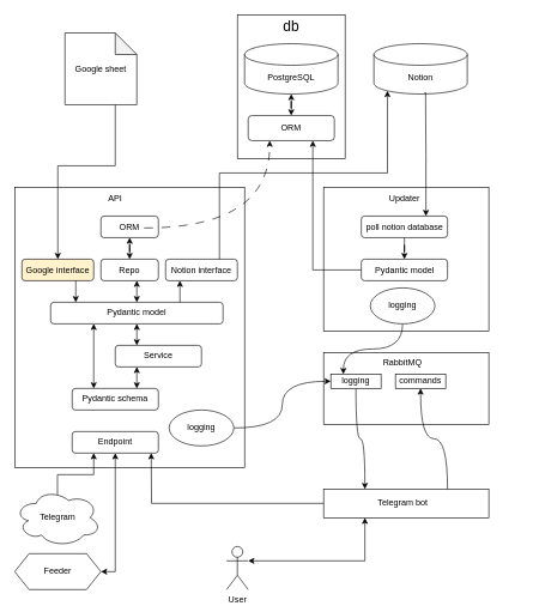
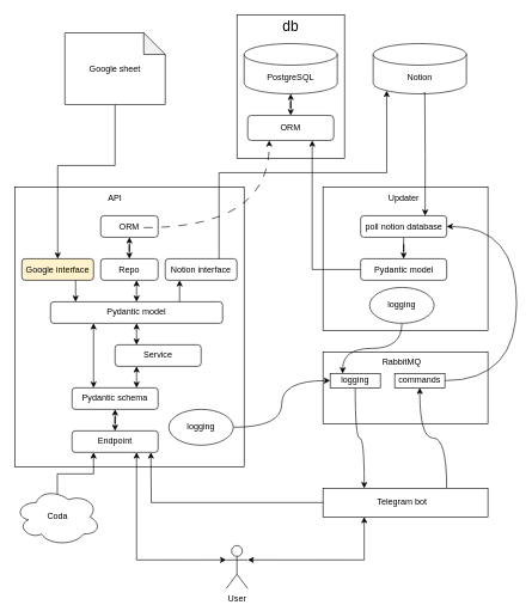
  <mxCell id="0" />
  <mxCell id="1" parent="0" />
  <mxCell id="2" value="" style="rounded=0;whiteSpace=wrap;html=1;fillColor=none;" vertex="1" parent="1"><mxGeometry x="330" y="20" width="150" height="200" as="geometry" /></mxCell>
  <mxCell id="3" value="PostgreSQL" style="shape=cylinder3;whiteSpace=wrap;html=1;boundedLbl=1;backgroundOutline=1;size=15;" vertex="1" parent="1"><mxGeometry x="340" y="60" width="130" height="70" as="geometry" /></mxCell>
  <mxCell id="4" value="&lt;font style=&quot;font-size: 20px;&quot;&gt;db&lt;/font&gt;" style="text;strokeColor=none;align=center;fillColor=none;html=1;verticalAlign=middle;whiteSpace=wrap;rounded=0;" vertex="1" parent="1"><mxGeometry x="375" y="20" width="60" height="30" as="geometry" /></mxCell>
  <mxCell id="5" value="ORM" style="rounded=1;whiteSpace=wrap;html=1;" vertex="1" parent="1"><mxGeometry x="345" y="160" width="120" height="35" as="geometry" /></mxCell>
  <mxCell id="6" style="rounded=0;orthogonalLoop=1;jettySize=auto;html=1;entryX=0.5;entryY=1;entryDx=0;entryDy=0;entryPerimeter=0;edgeStyle=orthogonalEdgeStyle;startArrow=classic;startFill=1;" edge="1" parent="1" source="5" target="3"><mxGeometry relative="1" as="geometry" /></mxCell>
  <mxCell id="7" value="" style="rounded=0;whiteSpace=wrap;html=1;fillColor=none;" vertex="1" parent="1"><mxGeometry x="20" y="260" width="320" height="390" as="geometry" /></mxCell>
  <mxCell id="8" value="API" style="text;strokeColor=none;align=center;fillColor=none;html=1;verticalAlign=middle;whiteSpace=wrap;rounded=0;" vertex="1" parent="1"><mxGeometry x="130" y="260" width="60" height="30" as="geometry" /></mxCell>
  <mxCell id="9" value="ORM" style="rounded=1;whiteSpace=wrap;html=1;fillColor=default;" vertex="1" parent="1"><mxGeometry x="140" y="300" width="80" height="30" as="geometry" /></mxCell>
  <mxCell id="10" style="edgeStyle=orthogonalEdgeStyle;rounded=0;orthogonalLoop=1;jettySize=auto;html=1;entryX=0.25;entryY=1;entryDx=0;entryDy=0;strokeColor=default;elbow=vertical;curved=1;dashed=1;dashPattern=12 12;exitX=0.75;exitY=0.551;exitDx=0;exitDy=0;exitPerimeter=0;" edge="1" parent="1" source="9" target="5"><mxGeometry relative="1" as="geometry"><mxPoint x="240" y="316" as="sourcePoint" /></mxGeometry></mxCell>
  <mxCell id="11" value="" style="edgeStyle=orthogonalEdgeStyle;rounded=0;orthogonalLoop=1;jettySize=auto;html=1;startArrow=classic;startFill=1;" edge="1" parent="1" source="12" target="19"><mxGeometry relative="1" as="geometry"><Array as="points"><mxPoint x="190" y="400" /><mxPoint x="190" y="400" /></Array></mxGeometry></mxCell>
  <mxCell id="12" value="Pydantic model" style="rounded=1;whiteSpace=wrap;html=1;fillColor=default;" vertex="1" parent="1"><mxGeometry x="70" y="420" width="240" height="30" as="geometry" /></mxCell>
  <mxCell id="13" style="edgeStyle=orthogonalEdgeStyle;rounded=0;orthogonalLoop=1;jettySize=auto;html=1;exitX=0.25;exitY=0;exitDx=0;exitDy=0;entryX=0.5;entryY=1;entryDx=0;entryDy=0;startArrow=classic;startFill=1;" edge="1" parent="1" source="14" target="12"><mxGeometry relative="1" as="geometry" /></mxCell>
  <mxCell id="14" value="Service" style="rounded=1;whiteSpace=wrap;html=1;" vertex="1" parent="1"><mxGeometry x="160" y="480" width="120" height="30" as="geometry" /></mxCell>
  <mxCell id="15" style="edgeStyle=orthogonalEdgeStyle;rounded=0;orthogonalLoop=1;jettySize=auto;html=1;exitX=0.25;exitY=0;exitDx=0;exitDy=0;entryX=0.25;entryY=1;entryDx=0;entryDy=0;endArrow=classic;endFill=1;startArrow=classic;startFill=1;" edge="1" parent="1" source="17" target="12"><mxGeometry relative="1" as="geometry" /></mxCell>
  <mxCell id="16" style="edgeStyle=orthogonalEdgeStyle;rounded=0;orthogonalLoop=1;jettySize=auto;html=1;exitX=0.75;exitY=0;exitDx=0;exitDy=0;entryX=0.25;entryY=1;entryDx=0;entryDy=0;startArrow=classic;startFill=1;" edge="1" parent="1" source="17" target="14"><mxGeometry relative="1" as="geometry" /></mxCell>
  <mxCell id="17" value="Pydantic schema" style="rounded=1;whiteSpace=wrap;html=1;" vertex="1" parent="1"><mxGeometry x="100" y="540" width="120" height="30" as="geometry" /></mxCell>
  <mxCell id="18" value="" style="edgeStyle=orthogonalEdgeStyle;rounded=0;orthogonalLoop=1;jettySize=auto;html=1;startArrow=classic;startFill=1;" edge="1" parent="1" source="19" target="9"><mxGeometry relative="1" as="geometry" /></mxCell>
  <mxCell id="19" value="Repo" style="rounded=1;whiteSpace=wrap;html=1;" vertex="1" parent="1"><mxGeometry x="140" y="360" width="80" height="30" as="geometry" /></mxCell>
+ <mxCell id="20" value="" style="edgeStyle=orthogonalEdgeStyle;rounded=0;orthogonalLoop=1;jettySize=auto;html=1;startArrow=classic;startFill=1;" edge="1" parent="1" source="21" target="17"><mxGeometry relative="1" as="geometry" /></mxCell>
  <mxCell id="21" value="Endpoint" style="rounded=1;whiteSpace=wrap;html=1;" vertex="1" parent="1"><mxGeometry x="100" y="600" width="120" height="30" as="geometry" /></mxCell>
  <mxCell id="22" value="Notion" style="shape=cylinder3;whiteSpace=wrap;html=1;boundedLbl=1;backgroundOutline=1;size=15;" vertex="1" parent="1"><mxGeometry x="520" y="60" width="130" height="70" as="geometry" /></mxCell>
  <mxCell id="23" value="" style="rounded=0;whiteSpace=wrap;html=1;fillColor=none;" vertex="1" parent="1"><mxGeometry x="450" y="260" width="230" height="200" as="geometry" /></mxCell>
  <mxCell id="24" value="Updater" style="text;strokeColor=none;align=center;fillColor=none;html=1;verticalAlign=middle;whiteSpace=wrap;rounded=0;" vertex="1" parent="1"><mxGeometry x="532.5" y="260" width="60" height="30" as="geometry" /></mxCell>
  <mxCell id="25" value="" style="edgeStyle=orthogonalEdgeStyle;rounded=0;orthogonalLoop=1;jettySize=auto;html=1;" edge="1" parent="1" source="26" target="29"><mxGeometry relative="1" as="geometry" /></mxCell>
  <mxCell id="26" value="poll notion database" style="rounded=1;whiteSpace=wrap;html=1;" vertex="1" parent="1"><mxGeometry x="502.5" y="300" width="120" height="30" as="geometry" /></mxCell>
  <mxCell id="27" style="edgeStyle=orthogonalEdgeStyle;rounded=0;orthogonalLoop=1;jettySize=auto;html=1;entryX=0.543;entryY=0.975;entryDx=0;entryDy=0;entryPerimeter=0;exitX=0.75;exitY=0;exitDx=0;exitDy=0;startArrow=classic;startFill=1;endArrow=none;endFill=0;" edge="1" parent="1" source="26" target="22"><mxGeometry relative="1" as="geometry"><Array as="points"><mxPoint x="592" y="215" /><mxPoint x="592" y="128" /></Array></mxGeometry></mxCell>
  <mxCell id="28" style="edgeStyle=orthogonalEdgeStyle;rounded=0;orthogonalLoop=1;jettySize=auto;html=1;exitX=0;exitY=0.5;exitDx=0;exitDy=0;entryX=0.75;entryY=1;entryDx=0;entryDy=0;" edge="1" parent="1" source="29" target="5"><mxGeometry relative="1" as="geometry" /></mxCell>
  <mxCell id="29" value="Pydantic model" style="rounded=1;whiteSpace=wrap;html=1;" vertex="1" parent="1"><mxGeometry x="502.5" y="360" width="120" height="30" as="geometry" /></mxCell>
- <mxCell id="30" value="Google sheet" style="shape=note;whiteSpace=wrap;html=1;backgroundOutline=1;darkOpacity=0.05;" vertex="1" parent="1"><mxGeometry x="90" y="45" width="100" height="100" as="geometry" /></mxCell>
+ <mxCell id="30" value="Google sheet" style="shape=note;whiteSpace=wrap;html=1;backgroundOutline=1;darkOpacity=0.05;" vertex="1" parent="1"><mxGeometry x="90" y="45" width="140" height="100" as="geometry" /></mxCell>
  <mxCell id="31" style="edgeStyle=orthogonalEdgeStyle;rounded=0;orthogonalLoop=1;jettySize=auto;html=1;exitX=0.5;exitY=0;exitDx=0;exitDy=0;startArrow=classic;startFill=1;endArrow=none;endFill=0;" edge="1" parent="1" source="32" target="30"><mxGeometry relative="1" as="geometry"><Array as="points"><mxPoint x="80" y="360" /><mxPoint x="80" y="230" /><mxPoint x="160" y="230" /></Array></mxGeometry></mxCell>
  <mxCell id="32" value="Google interface" style="rounded=1;whiteSpace=wrap;html=1;fillColor=#fff2cc;" vertex="1" parent="1"><mxGeometry x="30" y="360" width="100" height="30" as="geometry" /></mxCell>
  <mxCell id="33" value="" style="edgeStyle=orthogonalEdgeStyle;rounded=0;orthogonalLoop=1;jettySize=auto;html=1;entryX=0.25;entryY=1;entryDx=0;entryDy=0;exitX=0.496;exitY=0.114;exitDx=0;exitDy=0;exitPerimeter=0;" edge="1" parent="1" source="34" target="21"><mxGeometry relative="1" as="geometry"><Array as="points"><mxPoint x="80" y="660" /><mxPoint x="130" y="660" /></Array></mxGeometry></mxCell>
- <mxCell id="34" value="Telegram" style="ellipse;shape=cloud;whiteSpace=wrap;html=1;" vertex="1" parent="1"><mxGeometry x="20" y="680" width="120" height="80" as="geometry" /></mxCell>
+ <mxCell id="34" value="Coda" style="ellipse;shape=cloud;whiteSpace=wrap;html=1;" vertex="1" parent="1"><mxGeometry x="20" y="680" width="120" height="80" as="geometry" /></mxCell>
  <mxCell id="35" style="edgeStyle=orthogonalEdgeStyle;rounded=0;orthogonalLoop=1;jettySize=auto;html=1;exitX=0.2;exitY=0.999;exitDx=0;exitDy=0;entryX=0.75;entryY=0;entryDx=0;entryDy=0;exitPerimeter=0;startArrow=classic;startFill=1;endArrow=none;endFill=0;" edge="1" parent="1" source="36" target="12"><mxGeometry relative="1" as="geometry" /></mxCell>
  <mxCell id="36" value="Notion interface" style="rounded=1;whiteSpace=wrap;html=1;" vertex="1" parent="1"><mxGeometry x="230" y="360" width="100" height="30" as="geometry" /></mxCell>
  <mxCell id="37" style="edgeStyle=orthogonalEdgeStyle;rounded=0;orthogonalLoop=1;jettySize=auto;html=1;exitX=0.75;exitY=1;exitDx=0;exitDy=0;" edge="1" parent="1" source="32"><mxGeometry relative="1" as="geometry"><mxPoint x="105" y="420" as="targetPoint" /></mxGeometry></mxCell>
  <mxCell id="38" style="edgeStyle=orthogonalEdgeStyle;rounded=0;orthogonalLoop=1;jettySize=auto;html=1;exitX=0.75;exitY=0;exitDx=0;exitDy=0;entryX=0.145;entryY=1;entryDx=0;entryDy=-4.35;entryPerimeter=0;" edge="1" parent="1" source="36" target="22"><mxGeometry relative="1" as="geometry"><Array as="points"><mxPoint x="305" y="240" /><mxPoint x="539" y="240" /></Array></mxGeometry></mxCell>
+ <mxCell id="39" value="" style="edgeStyle=orthogonalEdgeStyle;rounded=0;orthogonalLoop=1;jettySize=auto;html=1;startArrow=classic;startFill=1;exitX=0;exitY=0.333;exitDx=0;exitDy=0;exitPerimeter=0;entryX=0.75;entryY=1;entryDx=0;entryDy=0;" edge="1" parent="1" source="40" target="21"><mxGeometry relative="1" as="geometry" /></mxCell>
  <mxCell id="40" value="User" style="shape=umlActor;verticalLabelPosition=bottom;verticalAlign=top;html=1;outlineConnect=0;" vertex="1" parent="1"><mxGeometry x="315" y="760" width="30" height="60" as="geometry" /></mxCell>
  <mxCell id="41" style="edgeStyle=orthogonalEdgeStyle;rounded=0;orthogonalLoop=1;jettySize=auto;html=1;exitX=0;exitY=0.5;exitDx=0;exitDy=0;" edge="1" parent="1" source="43"><mxGeometry relative="1" as="geometry"><mxPoint x="210" y="630" as="targetPoint" /></mxGeometry></mxCell>
  <mxCell id="42" style="edgeStyle=orthogonalEdgeStyle;rounded=0;orthogonalLoop=1;jettySize=auto;html=1;exitX=0.75;exitY=0;exitDx=0;exitDy=0;entryX=0.5;entryY=1;entryDx=0;entryDy=0;curved=1;" edge="1" parent="1" source="43" target="55"><mxGeometry relative="1" as="geometry" /></mxCell>
  <mxCell id="43" value="" style="rounded=0;whiteSpace=wrap;html=1;fillColor=none;" vertex="1" parent="1"><mxGeometry x="450" y="680" width="230" height="40" as="geometry" /></mxCell>
  <mxCell id="44" value="Telegram bot" style="text;strokeColor=none;align=center;fillColor=none;html=1;verticalAlign=middle;whiteSpace=wrap;rounded=0;" vertex="1" parent="1"><mxGeometry x="517.5" y="685" width="85" height="30" as="geometry" /></mxCell>
  <mxCell id="45" value="" style="rounded=0;whiteSpace=wrap;html=1;fillColor=none;" vertex="1" parent="1"><mxGeometry x="450" y="490" width="230" height="100" as="geometry" /></mxCell>
  <mxCell id="46" value="RabbitMQ" style="text;strokeColor=none;align=center;fillColor=none;html=1;verticalAlign=middle;whiteSpace=wrap;rounded=0;" vertex="1" parent="1"><mxGeometry x="530" y="490" width="60" height="30" as="geometry" /></mxCell>
  <mxCell id="47" style="edgeStyle=orthogonalEdgeStyle;rounded=0;orthogonalLoop=1;jettySize=auto;html=1;exitX=0.25;exitY=1;exitDx=0;exitDy=0;entryX=1;entryY=0.333;entryDx=0;entryDy=0;entryPerimeter=0;startArrow=classic;startFill=1;" edge="1" parent="1" source="43" target="40"><mxGeometry relative="1" as="geometry" /></mxCell>
  <mxCell id="48" style="edgeStyle=orthogonalEdgeStyle;rounded=0;orthogonalLoop=1;jettySize=auto;html=1;exitX=1;exitY=0.5;exitDx=0;exitDy=0;entryX=0;entryY=0.5;entryDx=0;entryDy=0;curved=1;" edge="1" parent="1" source="49" target="53"><mxGeometry relative="1" as="geometry" /></mxCell>
  <mxCell id="49" value="logging" style="ellipse;whiteSpace=wrap;html=1;" vertex="1" parent="1"><mxGeometry x="235" y="570" width="90" height="50" as="geometry" /></mxCell>
  <mxCell id="50" style="edgeStyle=orthogonalEdgeStyle;rounded=0;orthogonalLoop=1;jettySize=auto;html=1;exitX=0.5;exitY=1;exitDx=0;exitDy=0;entryX=0.25;entryY=0;entryDx=0;entryDy=0;curved=1;" edge="1" parent="1" source="51" target="53"><mxGeometry relative="1" as="geometry" /></mxCell>
  <mxCell id="51" value="logging" style="ellipse;whiteSpace=wrap;html=1;" vertex="1" parent="1"><mxGeometry x="515" y="400" width="90" height="50" as="geometry" /></mxCell>
  <mxCell id="52" style="edgeStyle=orthogonalEdgeStyle;rounded=0;orthogonalLoop=1;jettySize=auto;html=1;exitX=0.5;exitY=1;exitDx=0;exitDy=0;entryX=0.25;entryY=0;entryDx=0;entryDy=0;curved=1;" edge="1" parent="1" source="53" target="43"><mxGeometry relative="1" as="geometry" /></mxCell>
  <mxCell id="53" value="logging" style="rounded=0;whiteSpace=wrap;html=1;" vertex="1" parent="1"><mxGeometry x="460" y="520" width="70" height="20" as="geometry" /></mxCell>
+ <mxCell id="54" style="edgeStyle=orthogonalEdgeStyle;rounded=0;orthogonalLoop=1;jettySize=auto;html=1;exitX=1;exitY=0.5;exitDx=0;exitDy=0;entryX=1;entryY=0.5;entryDx=0;entryDy=0;curved=1;" edge="1" parent="1" source="55" target="26"><mxGeometry relative="1" as="geometry"><Array as="points"><mxPoint x="720" y="530" /><mxPoint x="720" y="315" /></Array></mxGeometry></mxCell>
  <mxCell id="55" value="commands" style="rounded=0;whiteSpace=wrap;html=1;" vertex="1" parent="1"><mxGeometry x="550" y="520" width="70" height="20" as="geometry" /></mxCell>
- <mxCell id="56" style="edgeStyle=orthogonalEdgeStyle;rounded=0;orthogonalLoop=1;jettySize=auto;html=1;exitX=1;exitY=0.5;exitDx=0;exitDy=0;startArrow=classic;startFill=1;" edge="1" parent="1" source="57" target="21"><mxGeometry relative="1" as="geometry" /></mxCell>
- <mxCell id="57" value="Feeder" style="shape=hexagon;perimeter=hexagonPerimeter2;whiteSpace=wrap;html=1;fixedSize=1;" vertex="1" parent="1"><mxGeometry x="20" y="770" width="120" height="50" as="geometry" /></mxCell>
